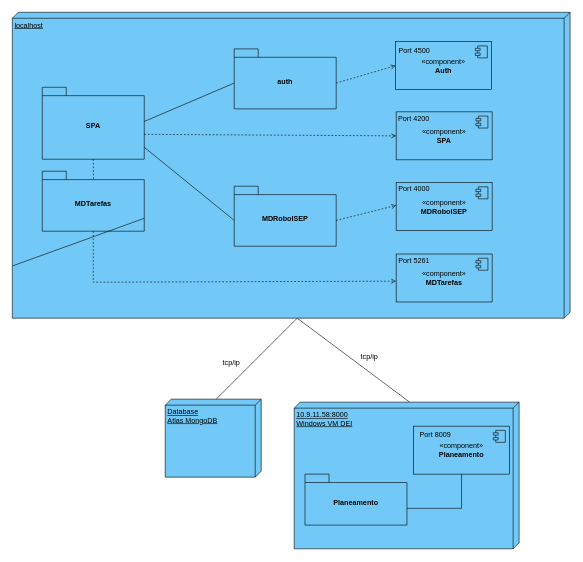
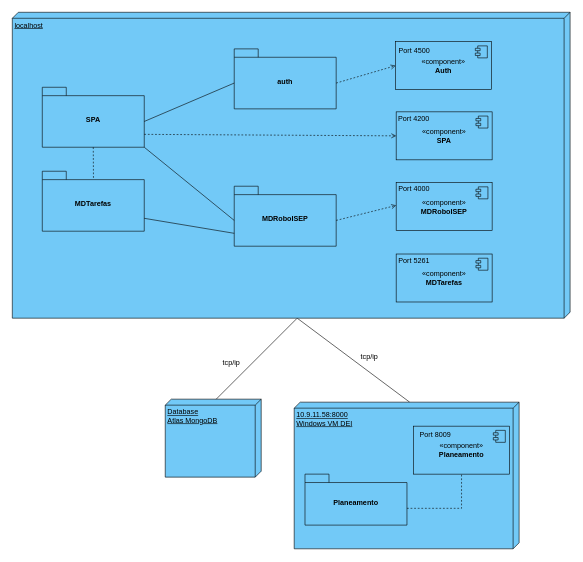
  <mxCell id="0" />
  <mxCell id="1" parent="0" />
  <mxCell id="2" value="Database&lt;br&gt;Atlas MongoDB" style="verticalAlign=top;align=left;spacingTop=8;spacingLeft=2;spacingRight=12;shape=cube;size=10;direction=south;fontStyle=4;html=1;whiteSpace=wrap;fillColor=#72C9F7;" vertex="1" parent="1"><mxGeometry x="275" y="665" width="160" height="130" as="geometry" /></mxCell>
  <mxCell id="3" value="tcp/ip" style="text;html=1;align=center;verticalAlign=middle;resizable=0;points=[];autosize=1;strokeColor=none;fillColor=none;" vertex="1" parent="1"><mxGeometry x="685" y="720" width="50" height="30" as="geometry" /></mxCell>
  <mxCell id="4" value="" style="endArrow=none;html=1;rounded=0;exitX=0;exitY=0;exitDx=0;exitDy=75;exitPerimeter=0;entryX=0;entryY=0;entryDx=270;entryDy=245;entryPerimeter=0;" edge="1" parent="1" source="2"><mxGeometry width="50" height="50" relative="1" as="geometry"><mxPoint x="539.5" y="665.5" as="sourcePoint" /><mxPoint x="495" y="530" as="targetPoint" /></mxGeometry></mxCell>
  <mxCell id="5" value="tcp/ip" style="text;html=1;align=center;verticalAlign=middle;resizable=0;points=[];autosize=1;strokeColor=none;fillColor=none;" vertex="1" parent="1"><mxGeometry x="360" y="590" width="50" height="30" as="geometry" /></mxCell>
  <mxCell id="6" value="" style="endArrow=none;html=1;rounded=0;exitX=0;exitY=0;exitDx=270;exitDy=245;exitPerimeter=0;entryX=0;entryY=0;entryDx=0;entryDy=182.5;entryPerimeter=0;" edge="1" parent="1" target="7"><mxGeometry width="50" height="50" relative="1" as="geometry"><mxPoint x="495" y="530" as="sourcePoint" /><mxPoint x="790" y="680" as="targetPoint" /></mxGeometry></mxCell>
  <mxCell id="7" value="10.9.11.58:8000&lt;br&gt;Windows VM DEI" style="verticalAlign=top;align=left;spacingTop=8;spacingLeft=2;spacingRight=12;shape=cube;size=10;direction=south;fontStyle=4;html=1;whiteSpace=wrap;fillColor=#72C9F7;" vertex="1" parent="1"><mxGeometry x="490" y="670" width="375" height="244.5" as="geometry" /></mxCell>
  <mxCell id="8" value="«component»&lt;br&gt;&lt;b&gt;Planeamento&lt;/b&gt;" style="html=1;dropTarget=0;whiteSpace=wrap;fillColor=#72C9F7;" vertex="1" parent="1"><mxGeometry x="689" y="710" width="160" height="80" as="geometry" /></mxCell>
  <mxCell id="9" value="" style="shape=module;jettyWidth=8;jettyHeight=4;fillColor=#72C9F7;" vertex="1" parent="8"><mxGeometry x="1" width="20" height="20" relative="1" as="geometry"><mxPoint x="-27" y="7" as="offset" /></mxGeometry></mxCell>
  <mxCell id="10" value="localhost" style="verticalAlign=top;align=left;spacingTop=8;spacingLeft=2;spacingRight=12;shape=cube;size=10;direction=south;fontStyle=4;html=1;whiteSpace=wrap;fillColor=#72C9F7;" vertex="1" parent="1"><mxGeometry x="20" y="20" width="930" height="510" as="geometry" /></mxCell>
  <mxCell id="11" value="«component»&lt;br&gt;&lt;b&gt;SPA&lt;/b&gt;" style="html=1;dropTarget=0;whiteSpace=wrap;fillColor=#72C9F7;" vertex="1" parent="1"><mxGeometry x="660" y="186" width="160" height="80" as="geometry" /></mxCell>
  <mxCell id="12" value="" style="shape=module;jettyWidth=8;jettyHeight=4;fillColor=#72C9F7;" vertex="1" parent="11"><mxGeometry x="1" width="20" height="20" relative="1" as="geometry"><mxPoint x="-27" y="7" as="offset" /></mxGeometry></mxCell>
  <mxCell id="13" value="Port 4200" style="text;html=1;align=center;verticalAlign=middle;resizable=0;points=[];autosize=1;strokeColor=none;fillColor=none;" vertex="1" parent="1"><mxGeometry x="649" y="183" width="80" height="30" as="geometry" /></mxCell>
  <mxCell id="14" value="«component»&lt;br&gt;&lt;b&gt;Auth&lt;/b&gt;" style="html=1;dropTarget=0;whiteSpace=wrap;fillColor=#72C9F7;" vertex="1" parent="1"><mxGeometry x="659" y="69" width="160" height="80" as="geometry" /></mxCell>
  <mxCell id="15" value="" style="shape=module;jettyWidth=8;jettyHeight=4;fillColor=#72C9F7;" vertex="1" parent="14"><mxGeometry x="1" width="20" height="20" relative="1" as="geometry"><mxPoint x="-27" y="7" as="offset" /></mxGeometry></mxCell>
  <mxCell id="16" value="Port 4500" style="text;html=1;align=center;verticalAlign=middle;resizable=0;points=[];autosize=1;strokeColor=none;fillColor=none;" vertex="1" parent="1"><mxGeometry x="650" y="69" width="80" height="30" as="geometry" /></mxCell>
  <mxCell id="17" value="«component»&lt;br&gt;&lt;b&gt;MDTarefas&lt;/b&gt;" style="html=1;dropTarget=0;whiteSpace=wrap;fillColor=#72C9F7;" vertex="1" parent="1"><mxGeometry x="660" y="423" width="160" height="80" as="geometry" /></mxCell>
  <mxCell id="18" value="" style="shape=module;jettyWidth=8;jettyHeight=4;fillColor=#72C9F7;" vertex="1" parent="17"><mxGeometry x="1" width="20" height="20" relative="1" as="geometry"><mxPoint x="-27" y="7" as="offset" /></mxGeometry></mxCell>
  <mxCell id="19" value="«component»&lt;br&gt;&lt;b&gt;MDRoboISEP&lt;/b&gt;" style="html=1;dropTarget=0;whiteSpace=wrap;fillColor=#72C9F7;" vertex="1" parent="1"><mxGeometry x="660" y="304" width="160" height="80" as="geometry" /></mxCell>
  <mxCell id="20" value="" style="shape=module;jettyWidth=8;jettyHeight=4;fillColor=#72C9F7;" vertex="1" parent="19"><mxGeometry x="1" width="20" height="20" relative="1" as="geometry"><mxPoint x="-27" y="7" as="offset" /></mxGeometry></mxCell>
  <mxCell id="21" value="Port 4000" style="text;strokeColor=none;align=center;fillColor=none;html=1;verticalAlign=middle;whiteSpace=wrap;rounded=0;" vertex="1" parent="1"><mxGeometry x="660" y="300" width="60" height="30" as="geometry" /></mxCell>
  <mxCell id="22" value="Port 5261" style="text;strokeColor=none;align=center;fillColor=none;html=1;verticalAlign=middle;whiteSpace=wrap;rounded=0;" vertex="1" parent="1"><mxGeometry x="660" y="420" width="60" height="30" as="geometry" /></mxCell>
  <mxCell id="23" value="Port 8009" style="text;html=1;align=center;verticalAlign=middle;resizable=0;points=[];autosize=1;strokeColor=none;fillColor=none;" vertex="1" parent="1"><mxGeometry x="685" y="710" width="80" height="30" as="geometry" /></mxCell>
  <mxCell id="24" value="tcp/ip" style="text;html=1;align=center;verticalAlign=middle;resizable=0;points=[];autosize=1;strokeColor=none;fillColor=none;" vertex="1" parent="1"><mxGeometry x="590" y="580" width="50" height="30" as="geometry" /></mxCell>
  <mxCell id="25" value="MDRoboISEP" style="shape=folder;fontStyle=1;spacingTop=10;tabWidth=40;tabHeight=14;tabPosition=left;html=1;whiteSpace=wrap;fillColor=#72c9f7;" vertex="1" parent="1"><mxGeometry x="390" y="310" width="170" height="100" as="geometry" /></mxCell>
- <mxCell id="26" value="SPA" style="shape=folder;fontStyle=1;spacingTop=10;tabWidth=40;tabHeight=14;tabPosition=left;html=1;whiteSpace=wrap;fillColor=#72c9f7;" vertex="1" parent="1"><mxGeometry x="70" y="145" width="170" height="120" as="geometry" /></mxCell>
+ <mxCell id="26" value="SPA" style="shape=folder;fontStyle=1;spacingTop=10;tabWidth=40;tabHeight=14;tabPosition=left;html=1;whiteSpace=wrap;fillColor=#72c9f7;" vertex="1" parent="1"><mxGeometry x="70" y="145" width="170" height="100" as="geometry" /></mxCell>
  <mxCell id="27" value="Planeamento" style="shape=folder;fontStyle=1;spacingTop=10;tabWidth=40;tabHeight=14;tabPosition=left;html=1;whiteSpace=wrap;fillColor=#72c9f7;" vertex="1" parent="1"><mxGeometry x="508" y="790" width="170" height="85" as="geometry" /></mxCell>
  <mxCell id="28" value="auth" style="shape=folder;fontStyle=1;spacingTop=10;tabWidth=40;tabHeight=14;tabPosition=left;html=1;whiteSpace=wrap;fillColor=#72c9f7;" vertex="1" parent="1"><mxGeometry x="390" y="81" width="170" height="100" as="geometry" /></mxCell>
  <mxCell id="29" value="MDTarefas" style="shape=folder;fontStyle=1;spacingTop=10;tabWidth=40;tabHeight=14;tabPosition=left;html=1;whiteSpace=wrap;fillColor=#72c9f7;" vertex="1" parent="1"><mxGeometry x="70" y="285" width="170" height="100" as="geometry" /></mxCell>
  <mxCell id="30" value="" style="endArrow=none;html=1;rounded=0;exitX=0.5;exitY=1;exitDx=0;exitDy=0;exitPerimeter=0;entryX=0.502;entryY=0.138;entryDx=0;entryDy=0;entryPerimeter=0;dashed=1;" edge="1" parent="1" source="26" target="29"><mxGeometry width="50" height="50" relative="1" as="geometry"><mxPoint x="560" y="345" as="sourcePoint" /><mxPoint x="610" y="295" as="targetPoint" /></mxGeometry></mxCell>
  <mxCell id="31" value="" style="endArrow=none;html=1;rounded=0;exitX=0;exitY=0;exitDx=170;exitDy=57;exitPerimeter=0;entryX=0;entryY=0;entryDx=0;entryDy=57;entryPerimeter=0;" edge="1" parent="1" source="26" target="28"><mxGeometry width="50" height="50" relative="1" as="geometry"><mxPoint x="560" y="345" as="sourcePoint" /><mxPoint x="380" y="202" as="targetPoint" /></mxGeometry></mxCell>
  <mxCell id="32" value="" style="endArrow=none;html=1;rounded=0;exitX=0;exitY=0;exitDx=170;exitDy=100;exitPerimeter=0;entryX=0;entryY=0;entryDx=0;entryDy=57;entryPerimeter=0;" edge="1" parent="1" source="26" target="25"><mxGeometry width="50" height="50" relative="1" as="geometry"><mxPoint x="560" y="345" as="sourcePoint" /><mxPoint x="610" y="295" as="targetPoint" /></mxGeometry></mxCell>
- <mxCell id="33" value="" style="endArrow=none;html=1;rounded=0;exitX=0;exitY=0;exitDx=170;exitDy=78.5;exitPerimeter=0;" edge="1" parent="1" source="29" target="10"><mxGeometry width="50" height="50" relative="1" as="geometry"><mxPoint x="560" y="345" as="sourcePoint" /><mxPoint x="610" y="295" as="targetPoint" /></mxGeometry></mxCell>
+ <mxCell id="33" value="" style="endArrow=none;html=1;rounded=0;exitX=0;exitY=0;exitDx=170;exitDy=78.5;exitPerimeter=0;entryX=0;entryY=0;entryDx=0;entryDy=78.5;entryPerimeter=0;" edge="1" parent="1" source="29" target="25"><mxGeometry width="50" height="50" relative="1" as="geometry"><mxPoint x="560" y="345" as="sourcePoint" /><mxPoint x="610" y="295" as="targetPoint" /></mxGeometry></mxCell>
  <mxCell id="34" value="" style="endArrow=open;dashed=1;html=1;rounded=0;exitX=0;exitY=0;exitDx=170;exitDy=57;exitPerimeter=0;endFill=0;" edge="1" parent="1" source="25"><mxGeometry width="50" height="50" relative="1" as="geometry"><mxPoint x="630" y="230" as="sourcePoint" /><mxPoint x="660" y="342" as="targetPoint" /></mxGeometry></mxCell>
  <mxCell id="35" value="" style="endArrow=open;dashed=1;html=1;rounded=0;exitX=0;exitY=0;exitDx=170;exitDy=57;exitPerimeter=0;entryX=0;entryY=0.5;entryDx=0;entryDy=0;endFill=0;" edge="1" parent="1" source="28" target="14"><mxGeometry width="50" height="50" relative="1" as="geometry"><mxPoint x="540" y="247" as="sourcePoint" /><mxPoint x="740" y="210" as="targetPoint" /></mxGeometry></mxCell>
  <mxCell id="36" value="" style="endArrow=open;dashed=1;html=1;rounded=0;exitX=0;exitY=0;exitDx=170;exitDy=78.5;exitPerimeter=0;entryX=0;entryY=0.5;entryDx=0;entryDy=0;endFill=0;" edge="1" parent="1" source="26" target="11"><mxGeometry width="50" height="50" relative="1" as="geometry"><mxPoint x="630" y="230" as="sourcePoint" /><mxPoint x="680" y="180" as="targetPoint" /></mxGeometry></mxCell>
- <mxCell id="37" value="" style="endArrow=none;dashed=0;html=1;rounded=0;exitX=0;exitY=0;exitDx=170;exitDy=57;exitPerimeter=0;entryX=0.5;entryY=1;entryDx=0;entryDy=0;" edge="1" parent="1" source="27" target="8"><mxGeometry width="50" height="50" relative="1" as="geometry"><mxPoint x="450" y="27" as="sourcePoint" /><mxPoint x="500" y="-23" as="targetPoint" /><Array as="points"><mxPoint x="769" y="847" /></Array></mxGeometry></mxCell>
- <mxCell id="38" value="" style="endArrow=open;dashed=1;html=1;rounded=0;exitX=0.5;exitY=1;exitDx=0;exitDy=0;exitPerimeter=0;entryX=-0.001;entryY=0.566;entryDx=0;entryDy=0;endFill=0;entryPerimeter=0;" edge="1" parent="1" source="29" target="17"><mxGeometry width="50" height="50" relative="1" as="geometry"><mxPoint x="430" y="410" as="sourcePoint" /><mxPoint x="480" y="360" as="targetPoint" /><Array as="points"><mxPoint x="155" y="470" /></Array></mxGeometry></mxCell>
+ <mxCell id="37" value="" style="endArrow=none;dashed=1;html=1;rounded=0;exitX=0;exitY=0;exitDx=170;exitDy=57;exitPerimeter=0;entryX=0.5;entryY=1;entryDx=0;entryDy=0;" edge="1" parent="1" source="27" target="8"><mxGeometry width="50" height="50" relative="1" as="geometry"><mxPoint x="450" y="27" as="sourcePoint" /><mxPoint x="500" y="-23" as="targetPoint" /><Array as="points"><mxPoint x="769" y="847" /></Array></mxGeometry></mxCell>
